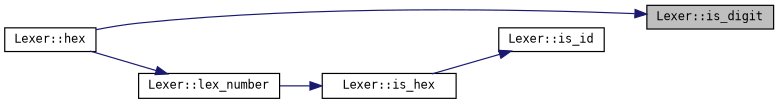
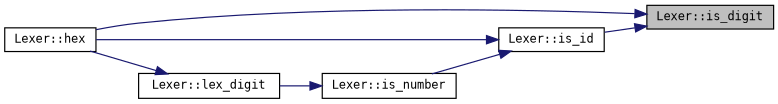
  digraph {
    fontname="DejaVu Sans Mono"
    rankdir=RL
    node [color=black fillcolor=white fontname="DejaVu Sans Mono" fontsize=10 shape=record style=filled]
    edge [color=midnightblue dir=back fontname="DejaVu Sans Mono" fontsize=10 labelfontname=Helvetica labelfontsize=10 style=solid]
    n1 [fillcolor=grey75 fontcolor=black height=0.2 label="Lexer::is_digit" width=0.4]
    n2 [height=0.2 label="Lexer::hex" width=0.4]
    n3 [height=0.2 label="Lexer::is_id" width=0.4]
-   n4 [height=0.2 label="Lexer::is_hex" width=0.4]
-   n5 [height=0.2 label="Lexer::lex_number" width=0.4]
+   n4 [height=0.2 label="Lexer::is_number" width=0.4]
+   n5 [height=0.2 label="Lexer::lex_digit" width=0.4]
    n1 -> n2
+   n1 -> n3
+   n3 -> n2
    n3 -> n4
    n4 -> n5
    n5 -> n2
  }
